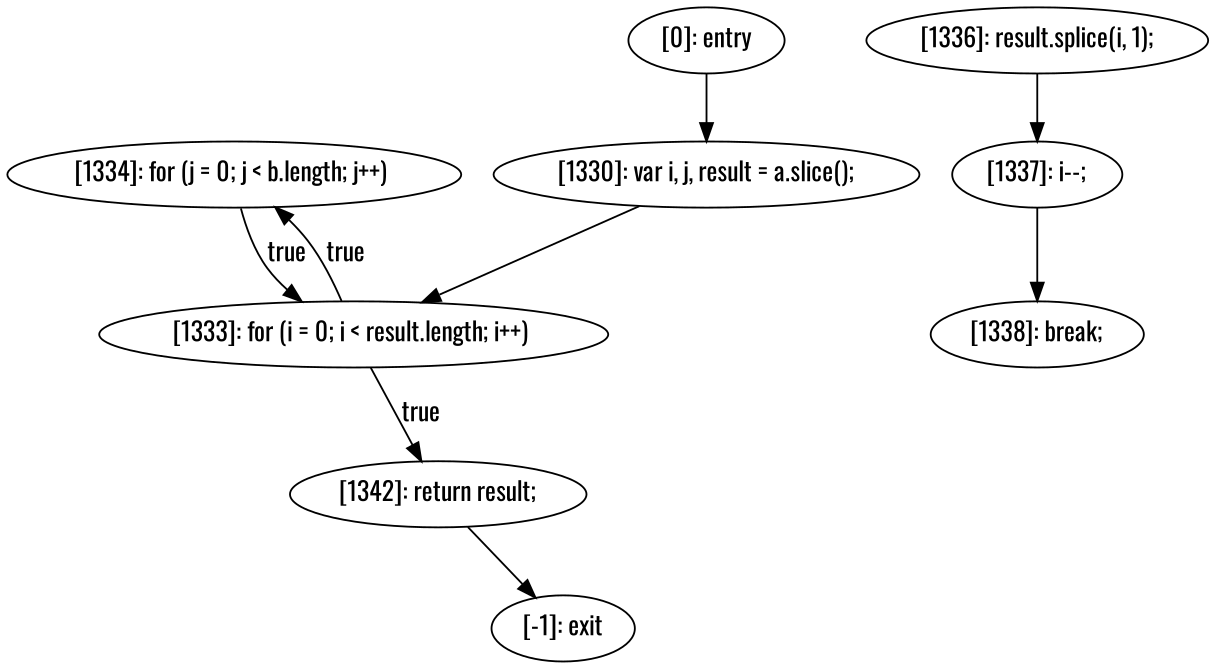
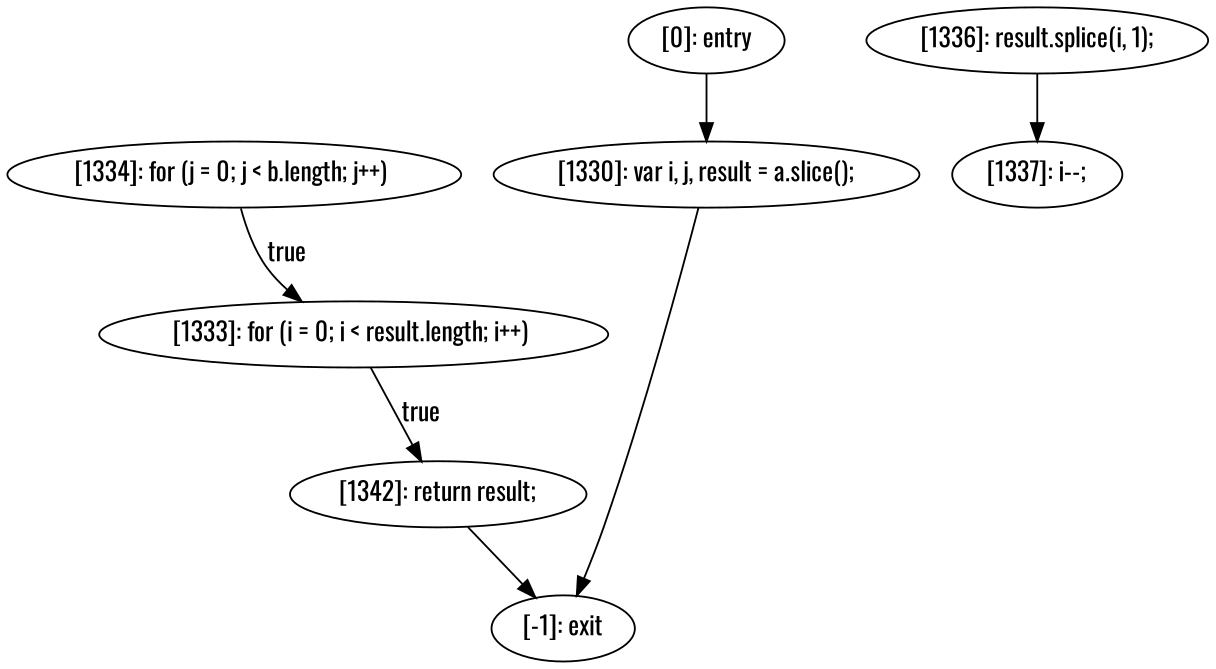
  digraph {
    fontname=Oswald
    node [fontname=Oswald]
    edge [fontname=Oswald]
    n1 [label="[1334]: for (j = 0; j < b.length; j++) "]
    n2 [label="[1333]: for (i = 0; i < result.length; i++) "]
    n3 [label="[1342]: return result;\n"]
    n4 [label="[-1]: exit"]
    n5 [label="[1336]: result.splice(i, 1);\n"]
    n6 [label="[1337]: i--;\n"]
-   n7 [label="[1338]: break;\n"]
    n8 [label="[1330]: var i, j, result = a.slice();\n"]
    n9 [label="[0]: entry"]
    n1 -> n2 [label=true]
-   n2 -> n1 [label=true]
    n2 -> n3 [label=true]
    n3 -> n4
    n5 -> n6
-   n6 -> n7
-   n8 -> n2
+   n8 -> n4
    n9 -> n8
  }
